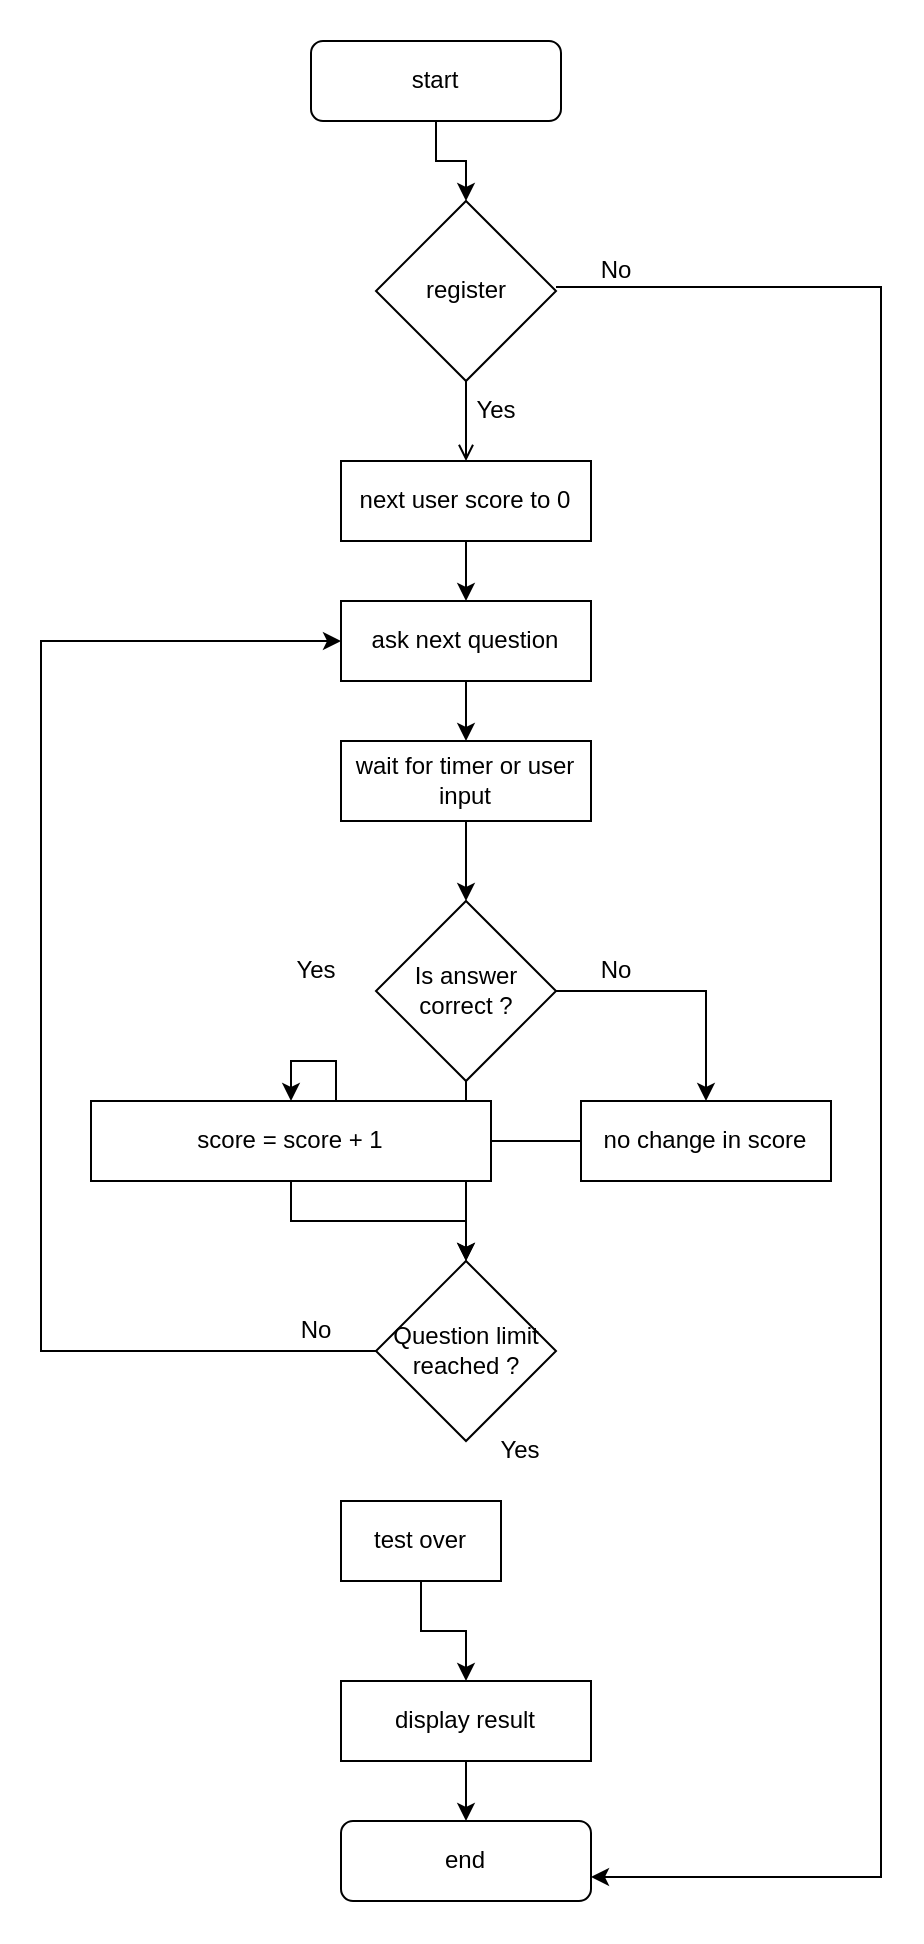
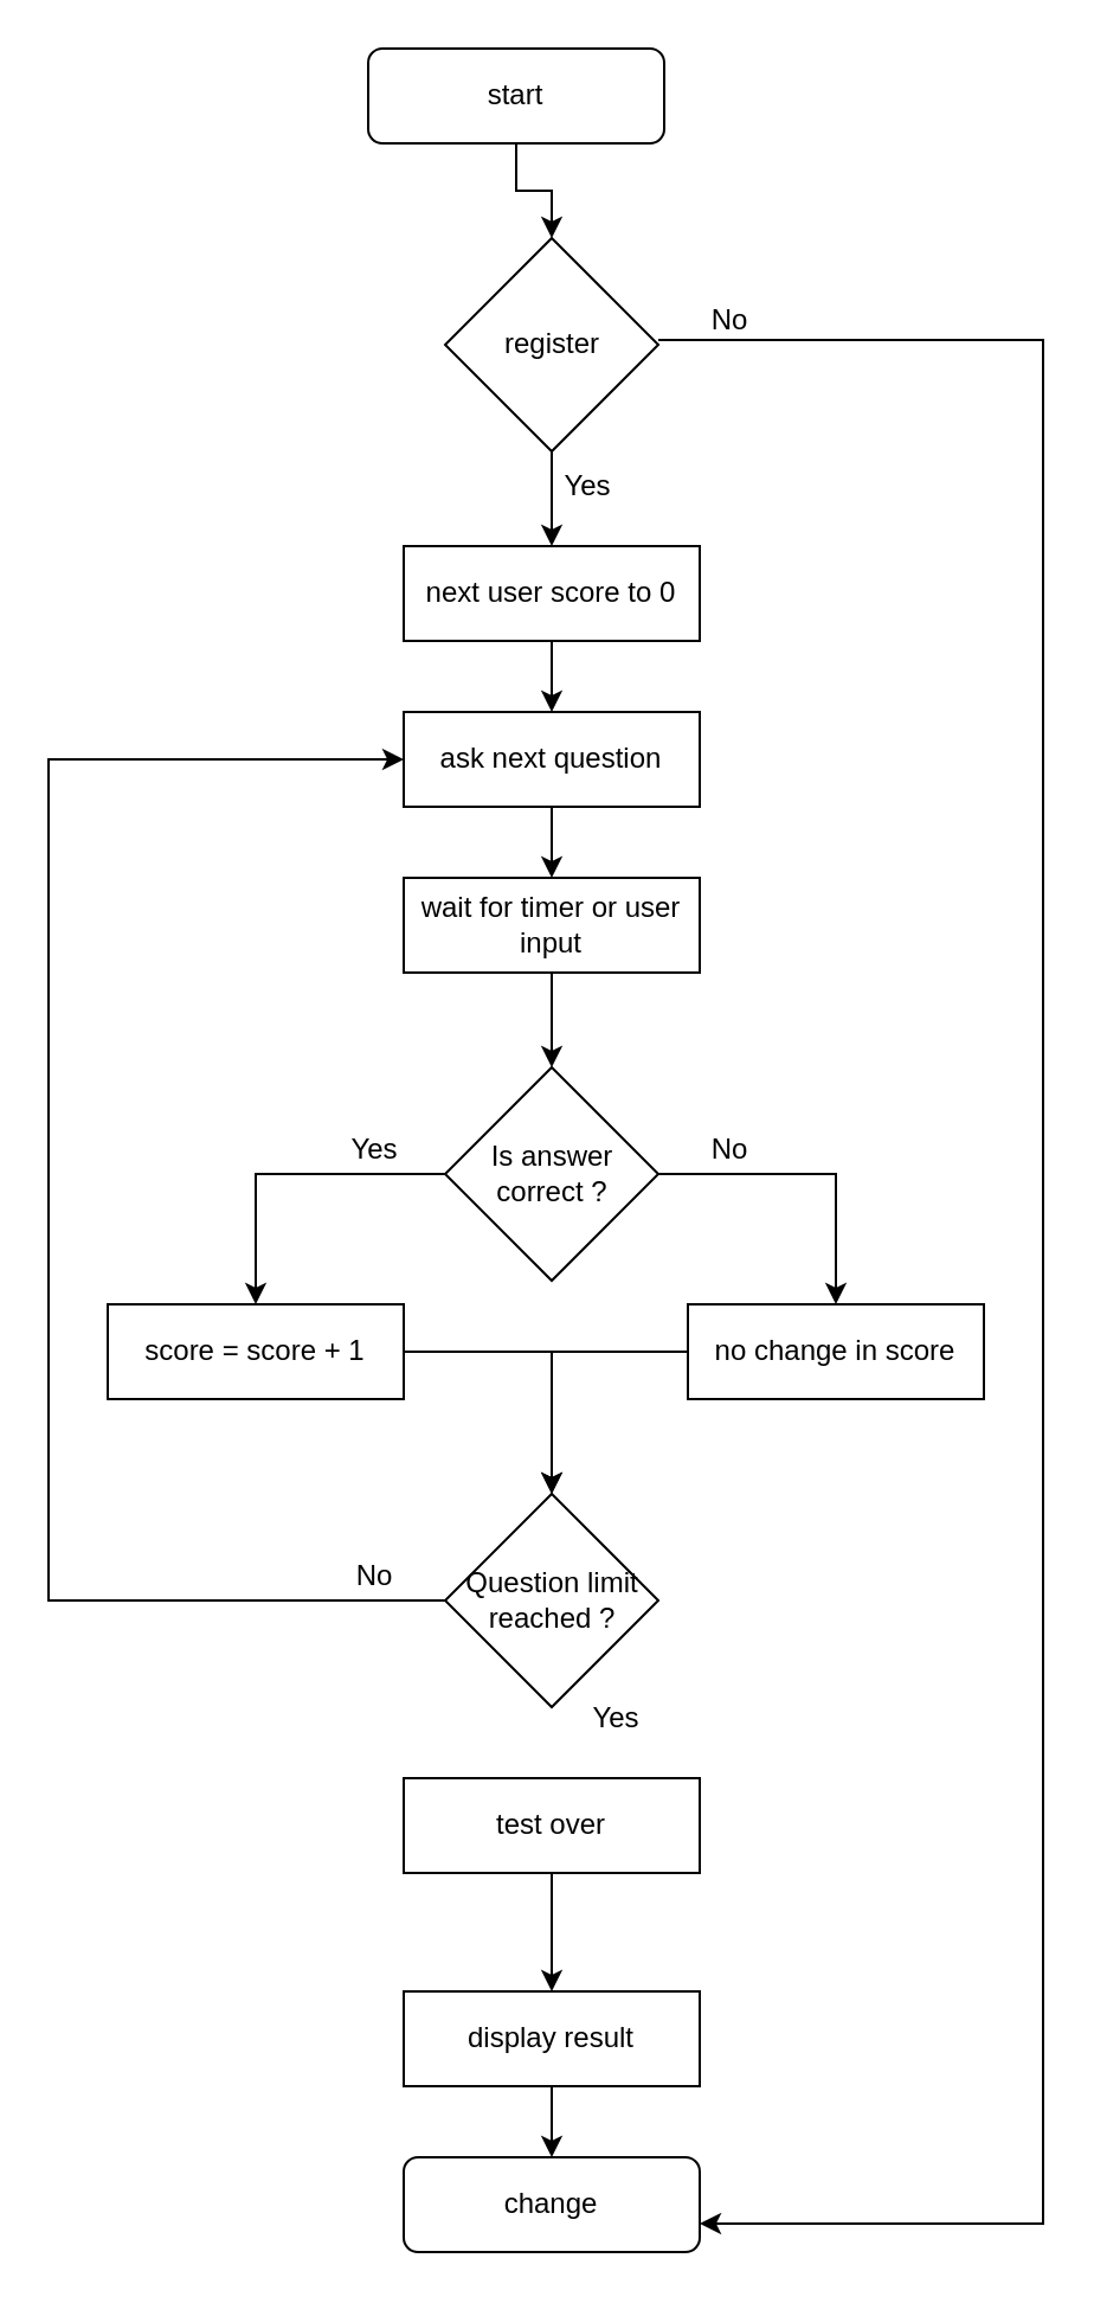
  <mxCell id="0" />
  <mxCell id="1" parent="0" />
  <mxCell id="2" value="" style="edgeStyle=orthogonalEdgeStyle;rounded=0;orthogonalLoop=1;jettySize=auto;html=1;" edge="1" parent="1" source="3" target="8"><mxGeometry relative="1" as="geometry" /></mxCell>
  <mxCell id="3" value="start" style="rounded=1;whiteSpace=wrap;html=1;" vertex="1" parent="1"><mxGeometry x="155" y="20" width="125" height="40" as="geometry" /></mxCell>
  <mxCell id="4" value="" style="edgeStyle=orthogonalEdgeStyle;rounded=0;orthogonalLoop=1;jettySize=auto;html=1;" edge="1" parent="1" source="5" target="12"><mxGeometry relative="1" as="geometry" /></mxCell>
  <mxCell id="5" value="next user score to 0" style="rounded=0;whiteSpace=wrap;html=1;" vertex="1" parent="1"><mxGeometry x="170" y="230" width="125" height="40" as="geometry" /></mxCell>
- <mxCell id="6" value="" style="edgeStyle=orthogonalEdgeStyle;rounded=0;orthogonalLoop=1;jettySize=auto;html=1;endArrow=open;" edge="1" parent="1" source="8" target="5"><mxGeometry relative="1" as="geometry" /></mxCell>
+ <mxCell id="6" value="" style="edgeStyle=orthogonalEdgeStyle;rounded=0;orthogonalLoop=1;jettySize=auto;html=1;" edge="1" parent="1" source="8" target="5"><mxGeometry relative="1" as="geometry" /></mxCell>
  <mxCell id="7" style="edgeStyle=orthogonalEdgeStyle;rounded=0;orthogonalLoop=1;jettySize=auto;html=1;entryX=1;entryY=0.75;entryDx=0;entryDy=0;" edge="1" parent="1"><mxGeometry relative="1" as="geometry"><mxPoint x="277.5" y="143" as="sourcePoint" /><mxPoint x="295" y="938" as="targetPoint" /><Array as="points"><mxPoint x="440" y="143" /><mxPoint x="440" y="938" /></Array></mxGeometry></mxCell>
  <mxCell id="8" value="register" style="rhombus;whiteSpace=wrap;html=1;" vertex="1" parent="1"><mxGeometry x="187.5" y="100" width="90" height="90" as="geometry" /></mxCell>
  <mxCell id="9" value="" style="edgeStyle=orthogonalEdgeStyle;rounded=0;orthogonalLoop=1;jettySize=auto;html=1;" edge="1" parent="1" source="10" target="15"><mxGeometry relative="1" as="geometry" /></mxCell>
  <mxCell id="10" value="wait for timer or user input" style="rounded=0;whiteSpace=wrap;html=1;" vertex="1" parent="1"><mxGeometry x="170" y="370" width="125" height="40" as="geometry" /></mxCell>
  <mxCell id="11" value="" style="edgeStyle=orthogonalEdgeStyle;rounded=0;orthogonalLoop=1;jettySize=auto;html=1;" edge="1" parent="1" source="12" target="10"><mxGeometry relative="1" as="geometry" /></mxCell>
  <mxCell id="12" value="ask next question" style="rounded=0;whiteSpace=wrap;html=1;" vertex="1" parent="1"><mxGeometry x="170" y="300" width="125" height="40" as="geometry" /></mxCell>
  <mxCell id="13" style="edgeStyle=orthogonalEdgeStyle;rounded=0;orthogonalLoop=1;jettySize=auto;html=1;entryX=0.5;entryY=0;entryDx=0;entryDy=0;" edge="1" parent="1" source="15" target="19"><mxGeometry relative="1" as="geometry" /></mxCell>
  <mxCell id="14" style="edgeStyle=orthogonalEdgeStyle;rounded=0;orthogonalLoop=1;jettySize=auto;html=1;entryX=0.5;entryY=0;entryDx=0;entryDy=0;" edge="1" parent="1" source="15" target="17"><mxGeometry relative="1" as="geometry" /></mxCell>
  <mxCell id="15" value="Is answer&lt;br&gt;correct ?" style="rhombus;whiteSpace=wrap;html=1;" vertex="1" parent="1"><mxGeometry x="187.5" y="450" width="90" height="90" as="geometry" /></mxCell>
  <mxCell id="16" style="edgeStyle=orthogonalEdgeStyle;rounded=0;orthogonalLoop=1;jettySize=auto;html=1;entryX=0.5;entryY=0;entryDx=0;entryDy=0;" edge="1" parent="1" source="17" target="21"><mxGeometry relative="1" as="geometry" /></mxCell>
  <mxCell id="17" value="no change in score" style="rounded=0;whiteSpace=wrap;html=1;" vertex="1" parent="1"><mxGeometry x="290" y="550" width="125" height="40" as="geometry" /></mxCell>
  <mxCell id="18" style="edgeStyle=orthogonalEdgeStyle;rounded=0;orthogonalLoop=1;jettySize=auto;html=1;entryX=0.5;entryY=0;entryDx=0;entryDy=0;" edge="1" parent="1" source="19" target="21"><mxGeometry relative="1" as="geometry" /></mxCell>
- <mxCell id="19" value="score = score + 1" style="rounded=0;whiteSpace=wrap;html=1;" vertex="1" parent="1"><mxGeometry x="45" y="550" width="200" height="40" as="geometry" /></mxCell>
+ <mxCell id="19" value="score = score + 1" style="rounded=0;whiteSpace=wrap;html=1;" vertex="1" parent="1"><mxGeometry x="45" y="550" width="125" height="40" as="geometry" /></mxCell>
  <mxCell id="20" style="edgeStyle=orthogonalEdgeStyle;rounded=0;orthogonalLoop=1;jettySize=auto;html=1;entryX=0;entryY=0.5;entryDx=0;entryDy=0;" edge="1" parent="1" source="21" target="12"><mxGeometry relative="1" as="geometry"><Array as="points"><mxPoint x="20" y="675" /><mxPoint x="20" y="320" /></Array></mxGeometry></mxCell>
  <mxCell id="21" value="Question limit reached ?" style="rhombus;whiteSpace=wrap;html=1;" vertex="1" parent="1"><mxGeometry x="187.5" y="630" width="90" height="90" as="geometry" /></mxCell>
  <mxCell id="22" value="" style="edgeStyle=orthogonalEdgeStyle;rounded=0;orthogonalLoop=1;jettySize=auto;html=1;" edge="1" parent="1" source="23" target="25"><mxGeometry relative="1" as="geometry" /></mxCell>
- <mxCell id="23" value="test over" style="rounded=0;whiteSpace=wrap;html=1;" vertex="1" parent="1"><mxGeometry x="170" y="750" width="80" height="40" as="geometry" /></mxCell>
+ <mxCell id="23" value="test over" style="rounded=0;whiteSpace=wrap;html=1;" vertex="1" parent="1"><mxGeometry x="170" y="750" width="125" height="40" as="geometry" /></mxCell>
  <mxCell id="24" value="" style="edgeStyle=orthogonalEdgeStyle;rounded=0;orthogonalLoop=1;jettySize=auto;html=1;" edge="1" parent="1" source="25" target="26"><mxGeometry relative="1" as="geometry" /></mxCell>
  <mxCell id="25" value="display result" style="rounded=0;whiteSpace=wrap;html=1;" vertex="1" parent="1"><mxGeometry x="170" y="840" width="125" height="40" as="geometry" /></mxCell>
- <mxCell id="26" value="end" style="rounded=1;whiteSpace=wrap;html=1;" vertex="1" parent="1"><mxGeometry x="170" y="910" width="125" height="40" as="geometry" /></mxCell>
+ <mxCell id="26" value="change" style="rounded=1;whiteSpace=wrap;html=1;" vertex="1" parent="1"><mxGeometry x="170" y="910" width="125" height="40" as="geometry" /></mxCell>
  <mxCell id="27" value="No" style="text;html=1;align=center;verticalAlign=middle;whiteSpace=wrap;rounded=0;" vertex="1" parent="1"><mxGeometry x="277.5" y="120" width="60" height="30" as="geometry" /></mxCell>
  <mxCell id="28" value="No" style="text;html=1;align=center;verticalAlign=middle;whiteSpace=wrap;rounded=0;" vertex="1" parent="1"><mxGeometry x="277.5" y="470" width="60" height="30" as="geometry" /></mxCell>
  <mxCell id="29" value="No" style="text;html=1;align=center;verticalAlign=middle;whiteSpace=wrap;rounded=0;" vertex="1" parent="1"><mxGeometry x="127.5" y="650" width="60" height="30" as="geometry" /></mxCell>
  <mxCell id="30" value="Yes" style="text;html=1;align=center;verticalAlign=middle;whiteSpace=wrap;rounded=0;" vertex="1" parent="1"><mxGeometry x="217.5" y="190" width="60" height="30" as="geometry" /></mxCell>
  <mxCell id="31" value="Yes" style="text;html=1;align=center;verticalAlign=middle;whiteSpace=wrap;rounded=0;" vertex="1" parent="1"><mxGeometry x="127.5" y="470" width="60" height="30" as="geometry" /></mxCell>
  <mxCell id="32" value="Yes" style="text;html=1;align=center;verticalAlign=middle;whiteSpace=wrap;rounded=0;" vertex="1" parent="1"><mxGeometry x="230" y="710" width="60" height="30" as="geometry" /></mxCell>
